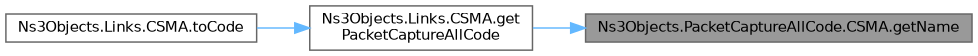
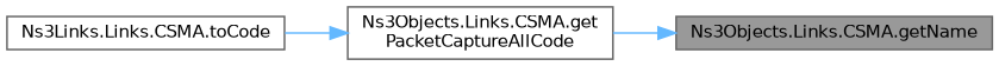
  digraph {
    rankdir=RL
    node [color=grey40 fillcolor=white fontname=Helvetica fontsize=10 shape=box style=filled]
    edge [color=steelblue1 dir=back fontname=Helvetica fontsize=10 labelfontname=Helvetica labelfontsize=10 style=solid]
-   n1 [color=gray40 fillcolor=grey60 fontcolor=black height=0.2 label="Ns3Objects.PacketCaptureAllCode.CSMA.getName" width=0.4]
+   n1 [color=gray40 fillcolor=grey60 fontcolor=black height=0.2 label="Ns3Objects.Links.CSMA.getName" width=0.4]
    n2 [height=0.2 label="Ns3Objects.Links.CSMA.get\lPacketCaptureAllCode" width=0.4]
-   n3 [height=0.2 label="Ns3Objects.Links.CSMA.toCode" width=0.4]
+   n3 [height=0.2 label="Ns3Links.Links.CSMA.toCode" width=0.4]
    n1 -> n2
    n2 -> n3
  }
